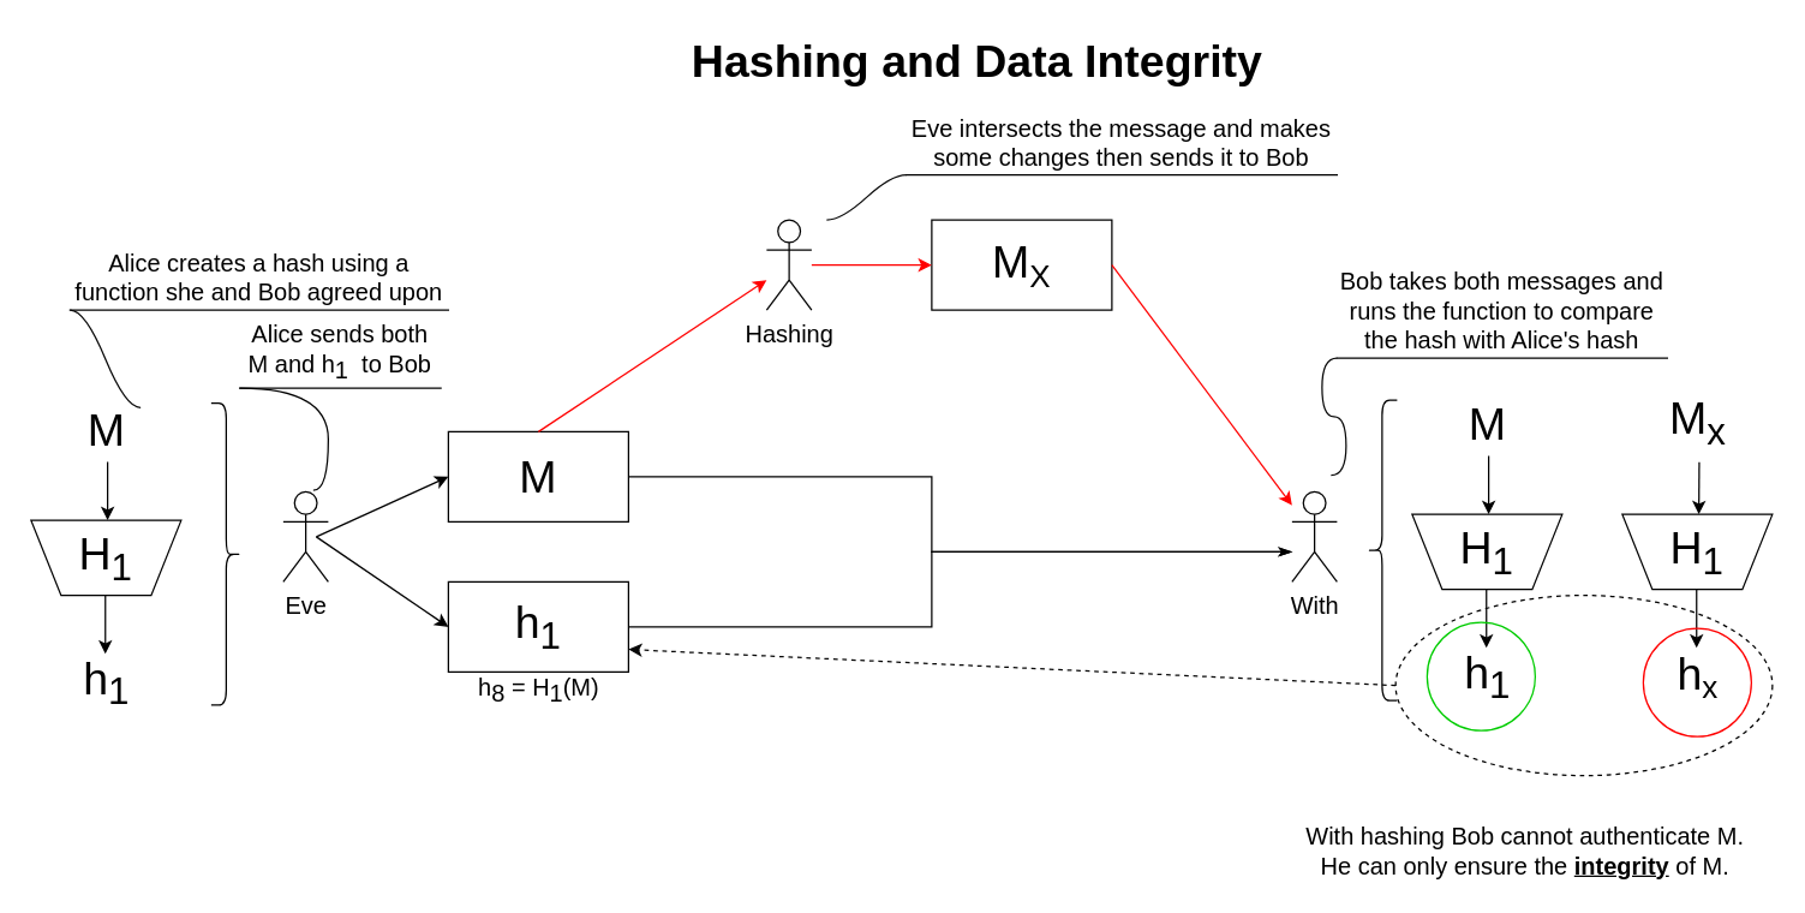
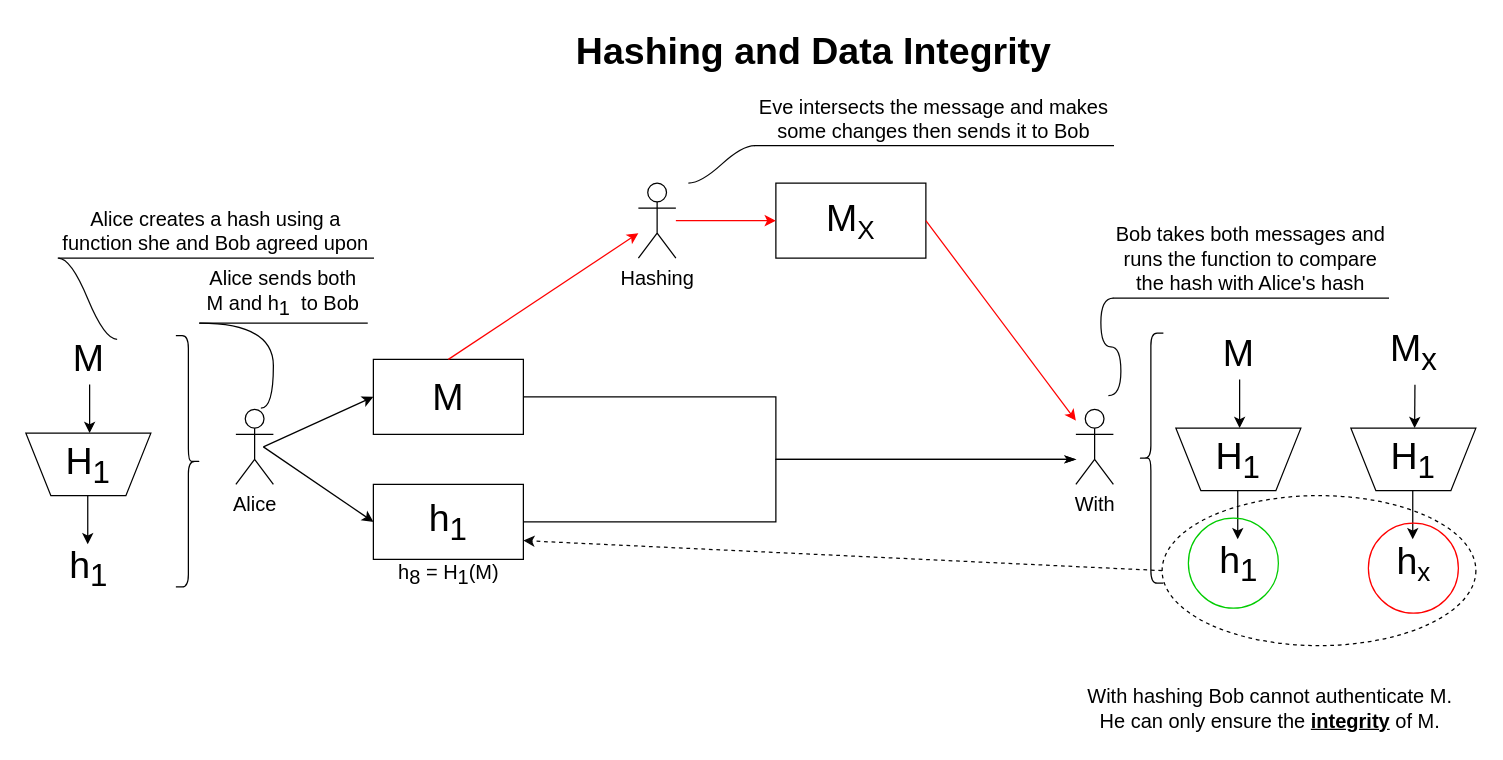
  <mxCell id="0" />
  <mxCell id="1" parent="0" />
- <mxCell id="2" value="Eve" style="shape=umlActor;verticalLabelPosition=bottom;labelBackgroundColor=#ffffff;verticalAlign=top;html=1;outlineConnect=0;fontSize=16;" parent="1" vertex="1"><mxGeometry x="188" y="327" width="30" height="60" as="geometry" /></mxCell>
+ <mxCell id="2" value="Alice" style="shape=umlActor;verticalLabelPosition=bottom;labelBackgroundColor=#ffffff;verticalAlign=top;html=1;outlineConnect=0;fontSize=16;" parent="1" vertex="1"><mxGeometry x="188" y="327" width="30" height="60" as="geometry" /></mxCell>
  <mxCell id="3" value="Hashing and Data Integrity" style="text;html=1;align=center;verticalAlign=middle;resizable=0;points=[];autosize=1;fontSize=30;fontStyle=1" parent="1" vertex="1"><mxGeometry x="450" y="20" width="400" height="40" as="geometry" /></mxCell>
  <mxCell id="4" value="M" style="text;html=1;align=center;verticalAlign=middle;resizable=0;points=[];autosize=1;fontSize=30;" parent="1" vertex="1"><mxGeometry x="50" y="266" width="40" height="40" as="geometry" /></mxCell>
  <mxCell id="5" value="H&lt;sub&gt;1&lt;/sub&gt;" style="shape=trapezoid;perimeter=trapezoidPerimeter;whiteSpace=wrap;html=1;fontSize=30;direction=west;" parent="1" vertex="1"><mxGeometry x="20" y="346" width="100" height="50" as="geometry" /></mxCell>
  <mxCell id="6" value="h&lt;sub&gt;1&lt;/sub&gt;" style="text;html=1;align=center;verticalAlign=middle;resizable=0;points=[];autosize=1;fontSize=30;" parent="1" vertex="1"><mxGeometry x="45" y="429" width="50" height="50" as="geometry" /></mxCell>
  <mxCell id="7" value="" style="endArrow=classic;html=1;fontSize=30;exitX=0.525;exitY=1.025;exitDx=0;exitDy=0;exitPerimeter=0;" parent="1" source="4" edge="1"><mxGeometry width="50" height="50" relative="1" as="geometry"><mxPoint x="28" y="546" as="sourcePoint" /><mxPoint x="71" y="346" as="targetPoint" /></mxGeometry></mxCell>
  <mxCell id="8" value="" style="endArrow=classic;html=1;fontSize=30;exitX=0.525;exitY=1.025;exitDx=0;exitDy=0;exitPerimeter=0;" parent="1" edge="1"><mxGeometry width="50" height="50" relative="1" as="geometry"><mxPoint x="69.5" y="396" as="sourcePoint" /><mxPoint x="69.5" y="435" as="targetPoint" /></mxGeometry></mxCell>
  <mxCell id="9" value="h&lt;sub&gt;1&lt;/sub&gt;" style="rounded=0;whiteSpace=wrap;html=1;fontSize=30;" parent="1" vertex="1"><mxGeometry x="298" y="387" width="120" height="60" as="geometry" /></mxCell>
  <mxCell id="10" value="M" style="rounded=0;whiteSpace=wrap;html=1;fontSize=30;" parent="1" vertex="1"><mxGeometry x="298" y="287" width="120" height="60" as="geometry" /></mxCell>
  <mxCell id="11" value="With" style="shape=umlActor;verticalLabelPosition=bottom;labelBackgroundColor=#ffffff;verticalAlign=top;html=1;outlineConnect=0;fontSize=16;" parent="1" vertex="1"><mxGeometry x="860" y="327" width="30" height="60" as="geometry" /></mxCell>
  <mxCell id="12" value="" style="edgeStyle=orthogonalEdgeStyle;fontSize=12;html=1;endArrow=classicThin;endFill=1;rounded=0;strokeWidth=1;exitX=1;exitY=0.5;exitDx=0;exitDy=0;" parent="1" source="10" edge="1"><mxGeometry width="60" height="60" relative="1" as="geometry"><mxPoint x="520" y="367" as="sourcePoint" /><mxPoint x="860" y="367" as="targetPoint" /><Array as="points"><mxPoint x="620" y="317" /><mxPoint x="620" y="367" /></Array></mxGeometry></mxCell>
  <mxCell id="13" value="" style="edgeStyle=orthogonalEdgeStyle;fontSize=12;html=1;endArrow=classicThin;endFill=1;rounded=0;strokeWidth=1;exitX=1;exitY=0.5;exitDx=0;exitDy=0;" parent="1" source="9" edge="1"><mxGeometry width="60" height="60" relative="1" as="geometry"><mxPoint x="428" y="327" as="sourcePoint" /><mxPoint x="860" y="367" as="targetPoint" /><Array as="points"><mxPoint x="620" y="417" /><mxPoint x="620" y="367" /><mxPoint x="860" y="367" /></Array></mxGeometry></mxCell>
  <mxCell id="14" value="" style="endArrow=classic;html=1;entryX=0;entryY=0.5;entryDx=0;entryDy=0;" edge="1" parent="1" target="10"><mxGeometry width="50" height="50" relative="1" as="geometry"><mxPoint x="210" y="357" as="sourcePoint" /><mxPoint x="80" y="537" as="targetPoint" /></mxGeometry></mxCell>
  <mxCell id="15" value="" style="endArrow=classic;html=1;entryX=0;entryY=0.5;entryDx=0;entryDy=0;" edge="1" parent="1" target="9"><mxGeometry width="50" height="50" relative="1" as="geometry"><mxPoint x="210" y="357" as="sourcePoint" /><mxPoint x="308" y="327" as="targetPoint" /></mxGeometry></mxCell>
  <mxCell id="16" value="" style="shape=curlyBracket;whiteSpace=wrap;html=1;rounded=1;rotation=-180;" vertex="1" parent="1"><mxGeometry x="140" y="268" width="20" height="201" as="geometry" /></mxCell>
  <mxCell id="17" value="Alice sends both M and h&lt;sub style=&quot;font-size: 16px;&quot;&gt;1&amp;nbsp; &lt;/sub&gt;to Bob" style="whiteSpace=wrap;html=1;shape=partialRectangle;top=0;left=0;bottom=1;right=0;points=[[0,1],[1,1]];strokeColor=#000000;fillColor=none;align=center;verticalAlign=bottom;routingCenterY=0.5;snapToPoint=1;container=1;recursiveResize=0;autosize=1;treeFolding=1;treeMoving=1;fontSize=16;" vertex="1" parent="1"><mxGeometry x="159" y="228" width="134" height="30" as="geometry" /></mxCell>
  <mxCell id="18" value="" style="edgeStyle=entityRelationEdgeStyle;startArrow=none;endArrow=none;segment=10;curved=1;entryX=0;entryY=1;entryDx=0;entryDy=0;" edge="1" target="17" parent="1"><mxGeometry relative="1" as="geometry"><mxPoint x="208" y="326" as="sourcePoint" /></mxGeometry></mxCell>
  <mxCell id="19" value="Hashing" style="shape=umlActor;verticalLabelPosition=bottom;labelBackgroundColor=#ffffff;verticalAlign=top;html=1;outlineConnect=0;fontSize=16;" vertex="1" parent="1"><mxGeometry x="510" y="146" width="30" height="60" as="geometry" /></mxCell>
  <mxCell id="20" value="" style="endArrow=classic;html=1;exitX=0.5;exitY=0;exitDx=0;exitDy=0;strokeColor=#FF0000;" edge="1" parent="1" source="10"><mxGeometry width="50" height="50" relative="1" as="geometry"><mxPoint x="30" y="546" as="sourcePoint" /><mxPoint x="510" y="186" as="targetPoint" /></mxGeometry></mxCell>
  <mxCell id="21" value="&lt;font style=&quot;font-size: 30px&quot;&gt;M&lt;/font&gt;&lt;font style=&quot;font-size: 25px&quot;&gt;&lt;sub&gt;X&lt;/sub&gt;&lt;/font&gt;" style="rounded=0;whiteSpace=wrap;html=1;" vertex="1" parent="1"><mxGeometry x="620" y="146" width="120" height="60" as="geometry" /></mxCell>
  <mxCell id="22" value="" style="endArrow=classic;html=1;strokeColor=#FF0000;entryX=0;entryY=0.5;entryDx=0;entryDy=0;" edge="1" parent="1" target="21"><mxGeometry width="50" height="50" relative="1" as="geometry"><mxPoint x="540" y="176" as="sourcePoint" /><mxPoint x="80" y="496" as="targetPoint" /></mxGeometry></mxCell>
  <mxCell id="23" value="" style="endArrow=classic;html=1;strokeColor=#FF0000;exitX=1;exitY=0.5;exitDx=0;exitDy=0;" edge="1" parent="1" source="21"><mxGeometry width="50" height="50" relative="1" as="geometry"><mxPoint x="30" y="546" as="sourcePoint" /><mxPoint x="860" y="336" as="targetPoint" /></mxGeometry></mxCell>
  <mxCell id="24" value="Eve intersects the message and makes some changes then sends it to Bob" style="whiteSpace=wrap;html=1;shape=partialRectangle;top=0;left=0;bottom=1;right=0;points=[[0,1],[1,1]];strokeColor=#000000;fillColor=none;align=center;verticalAlign=bottom;routingCenterY=0.5;snapToPoint=1;container=1;recursiveResize=0;autosize=1;treeFolding=1;treeMoving=1;fontSize=16;" vertex="1" parent="1"><mxGeometry x="603" y="96" width="287" height="20" as="geometry" /></mxCell>
  <mxCell id="25" value="" style="edgeStyle=entityRelationEdgeStyle;startArrow=none;endArrow=none;segment=10;curved=1;strokeColor=#080808;entryX=0;entryY=1;entryDx=0;entryDy=0;" edge="1" target="24" parent="1"><mxGeometry relative="1" as="geometry"><mxPoint x="550" y="146" as="sourcePoint" /></mxGeometry></mxCell>
  <mxCell id="26" value="M" style="text;html=1;align=center;verticalAlign=middle;resizable=0;points=[];autosize=1;fontSize=30;" vertex="1" parent="1"><mxGeometry x="970" y="262" width="40" height="40" as="geometry" /></mxCell>
  <mxCell id="27" value="H&lt;sub&gt;1&lt;/sub&gt;" style="shape=trapezoid;perimeter=trapezoidPerimeter;whiteSpace=wrap;html=1;fontSize=30;direction=west;" vertex="1" parent="1"><mxGeometry x="940" y="342" width="100" height="50" as="geometry" /></mxCell>
  <mxCell id="28" value="h&lt;sub&gt;1&lt;/sub&gt;" style="text;html=1;align=center;verticalAlign=middle;resizable=0;points=[];autosize=1;fontSize=30;" vertex="1" parent="1"><mxGeometry x="965" y="425" width="50" height="50" as="geometry" /></mxCell>
  <mxCell id="29" value="" style="endArrow=classic;html=1;fontSize=30;exitX=0.525;exitY=1.025;exitDx=0;exitDy=0;exitPerimeter=0;" edge="1" parent="1" source="26"><mxGeometry width="50" height="50" relative="1" as="geometry"><mxPoint x="948" y="542" as="sourcePoint" /><mxPoint x="991" y="342" as="targetPoint" /></mxGeometry></mxCell>
  <mxCell id="30" value="" style="endArrow=classic;html=1;fontSize=30;exitX=0.525;exitY=1.025;exitDx=0;exitDy=0;exitPerimeter=0;" edge="1" parent="1"><mxGeometry width="50" height="50" relative="1" as="geometry"><mxPoint x="989.5" y="392" as="sourcePoint" /><mxPoint x="989.5" y="431" as="targetPoint" /></mxGeometry></mxCell>
  <mxCell id="31" value="M&lt;sub&gt;x&lt;/sub&gt;" style="text;html=1;align=center;verticalAlign=middle;resizable=0;points=[];autosize=1;fontSize=30;" vertex="1" parent="1"><mxGeometry x="1105" y="256" width="50" height="50" as="geometry" /></mxCell>
  <mxCell id="32" value="H&lt;sub&gt;1&lt;/sub&gt;" style="shape=trapezoid;perimeter=trapezoidPerimeter;whiteSpace=wrap;html=1;fontSize=30;direction=west;" vertex="1" parent="1"><mxGeometry x="1080" y="342" width="100" height="50" as="geometry" /></mxCell>
  <mxCell id="33" value="h&lt;span style=&quot;font-size: 25px&quot;&gt;&lt;sub&gt;x&lt;/sub&gt;&lt;/span&gt;" style="text;html=1;align=center;verticalAlign=middle;resizable=0;points=[];autosize=1;fontSize=30;" vertex="1" parent="1"><mxGeometry x="1110" y="425" width="40" height="50" as="geometry" /></mxCell>
  <mxCell id="34" value="" style="endArrow=classic;html=1;fontSize=30;exitX=0.525;exitY=1.025;exitDx=0;exitDy=0;exitPerimeter=0;" edge="1" parent="1" source="31"><mxGeometry width="50" height="50" relative="1" as="geometry"><mxPoint x="1088" y="542" as="sourcePoint" /><mxPoint x="1131" y="342" as="targetPoint" /></mxGeometry></mxCell>
  <mxCell id="35" value="" style="endArrow=classic;html=1;fontSize=30;exitX=0.525;exitY=1.025;exitDx=0;exitDy=0;exitPerimeter=0;" edge="1" parent="1"><mxGeometry width="50" height="50" relative="1" as="geometry"><mxPoint x="1129.5" y="392" as="sourcePoint" /><mxPoint x="1129.5" y="431" as="targetPoint" /></mxGeometry></mxCell>
  <mxCell id="36" value="" style="shape=curlyBracket;whiteSpace=wrap;html=1;rounded=1;rotation=0;" vertex="1" parent="1"><mxGeometry x="910" y="266" width="20" height="200" as="geometry" /></mxCell>
  <mxCell id="37" value="" style="ellipse;whiteSpace=wrap;html=1;fillColor=none;dashed=1;" vertex="1" parent="1"><mxGeometry x="929" y="396" width="251" height="120" as="geometry" /></mxCell>
  <mxCell id="38" value="" style="endArrow=classic;html=1;strokeColor=#080808;entryX=1;entryY=0.75;entryDx=0;entryDy=0;exitX=0;exitY=0.5;exitDx=0;exitDy=0;dashed=1;" edge="1" parent="1" source="37" target="9"><mxGeometry width="50" height="50" relative="1" as="geometry"><mxPoint x="30" y="576" as="sourcePoint" /><mxPoint x="80" y="526" as="targetPoint" /></mxGeometry></mxCell>
  <mxCell id="39" value="Alice creates a hash using a function she and Bob agreed upon" style="whiteSpace=wrap;html=1;shape=partialRectangle;top=0;left=0;bottom=1;right=0;points=[[0,1],[1,1]];strokeColor=#000000;fillColor=none;align=center;verticalAlign=bottom;routingCenterY=0.5;snapToPoint=1;container=1;recursiveResize=0;autosize=1;treeFolding=1;treeMoving=1;fontSize=16;" vertex="1" parent="1"><mxGeometry x="46" y="186" width="252" height="20" as="geometry" /></mxCell>
  <mxCell id="40" value="" style="edgeStyle=entityRelationEdgeStyle;startArrow=none;endArrow=none;segment=10;curved=1;strokeColor=#080808;exitX=1.075;exitY=0.125;exitDx=0;exitDy=0;entryX=0;entryY=1;entryDx=0;entryDy=0;exitPerimeter=0;" edge="1" target="39" parent="1" source="4"><mxGeometry relative="1" as="geometry"><mxPoint x="-10" y="566" as="sourcePoint" /></mxGeometry></mxCell>
  <mxCell id="41" value="h&lt;sub style=&quot;font-size: 16px;&quot;&gt;8 &lt;/sub&gt;= H&lt;sub style=&quot;font-size: 16px;&quot;&gt;1&lt;/sub&gt;(M)" style="text;html=1;align=center;verticalAlign=middle;resizable=0;points=[];autosize=1;fontSize=16;" vertex="1" parent="1"><mxGeometry x="308" y="444" width="100" height="30" as="geometry" /></mxCell>
  <mxCell id="42" value="Bob takes both messages and runs the function to compare the hash with Alice's hash" style="whiteSpace=wrap;html=1;shape=partialRectangle;top=0;left=0;bottom=1;right=0;points=[[0,1],[1,1]];strokeColor=#000000;fillColor=none;align=center;verticalAlign=bottom;routingCenterY=0.5;snapToPoint=1;container=1;recursiveResize=0;autosize=1;treeFolding=1;treeMoving=1;fontSize=16;" vertex="1" parent="1"><mxGeometry x="890" y="218" width="220" height="20" as="geometry" /></mxCell>
  <mxCell id="43" value="" style="edgeStyle=entityRelationEdgeStyle;startArrow=none;endArrow=none;segment=10;curved=1;strokeColor=#080808;fontSize=16;entryX=0;entryY=1;entryDx=0;entryDy=0;" edge="1" target="42" parent="1"><mxGeometry relative="1" as="geometry"><mxPoint x="886" y="316" as="sourcePoint" /></mxGeometry></mxCell>
  <mxCell id="44" value="" style="ellipse;whiteSpace=wrap;html=1;aspect=fixed;fillColor=none;fontSize=16;strokeColor=#00CC00;" vertex="1" parent="1"><mxGeometry x="950" y="414" width="72" height="72" as="geometry" /></mxCell>
  <mxCell id="45" value="" style="ellipse;whiteSpace=wrap;html=1;aspect=fixed;fillColor=none;fontSize=16;strokeColor=#FF0000;" vertex="1" parent="1"><mxGeometry x="1094" y="418" width="72" height="72" as="geometry" /></mxCell>
  <mxCell id="46" value="With hashing Bob cannot authenticate M.&lt;br&gt;He can only ensure the &lt;u style=&quot;font-weight: bold&quot;&gt;integrity&lt;/u&gt;&amp;nbsp;of M." style="text;html=1;align=center;verticalAlign=middle;resizable=0;points=[];autosize=1;fontSize=16;" vertex="1" parent="1"><mxGeometry x="860" y="546" width="310" height="40" as="geometry" /></mxCell>
